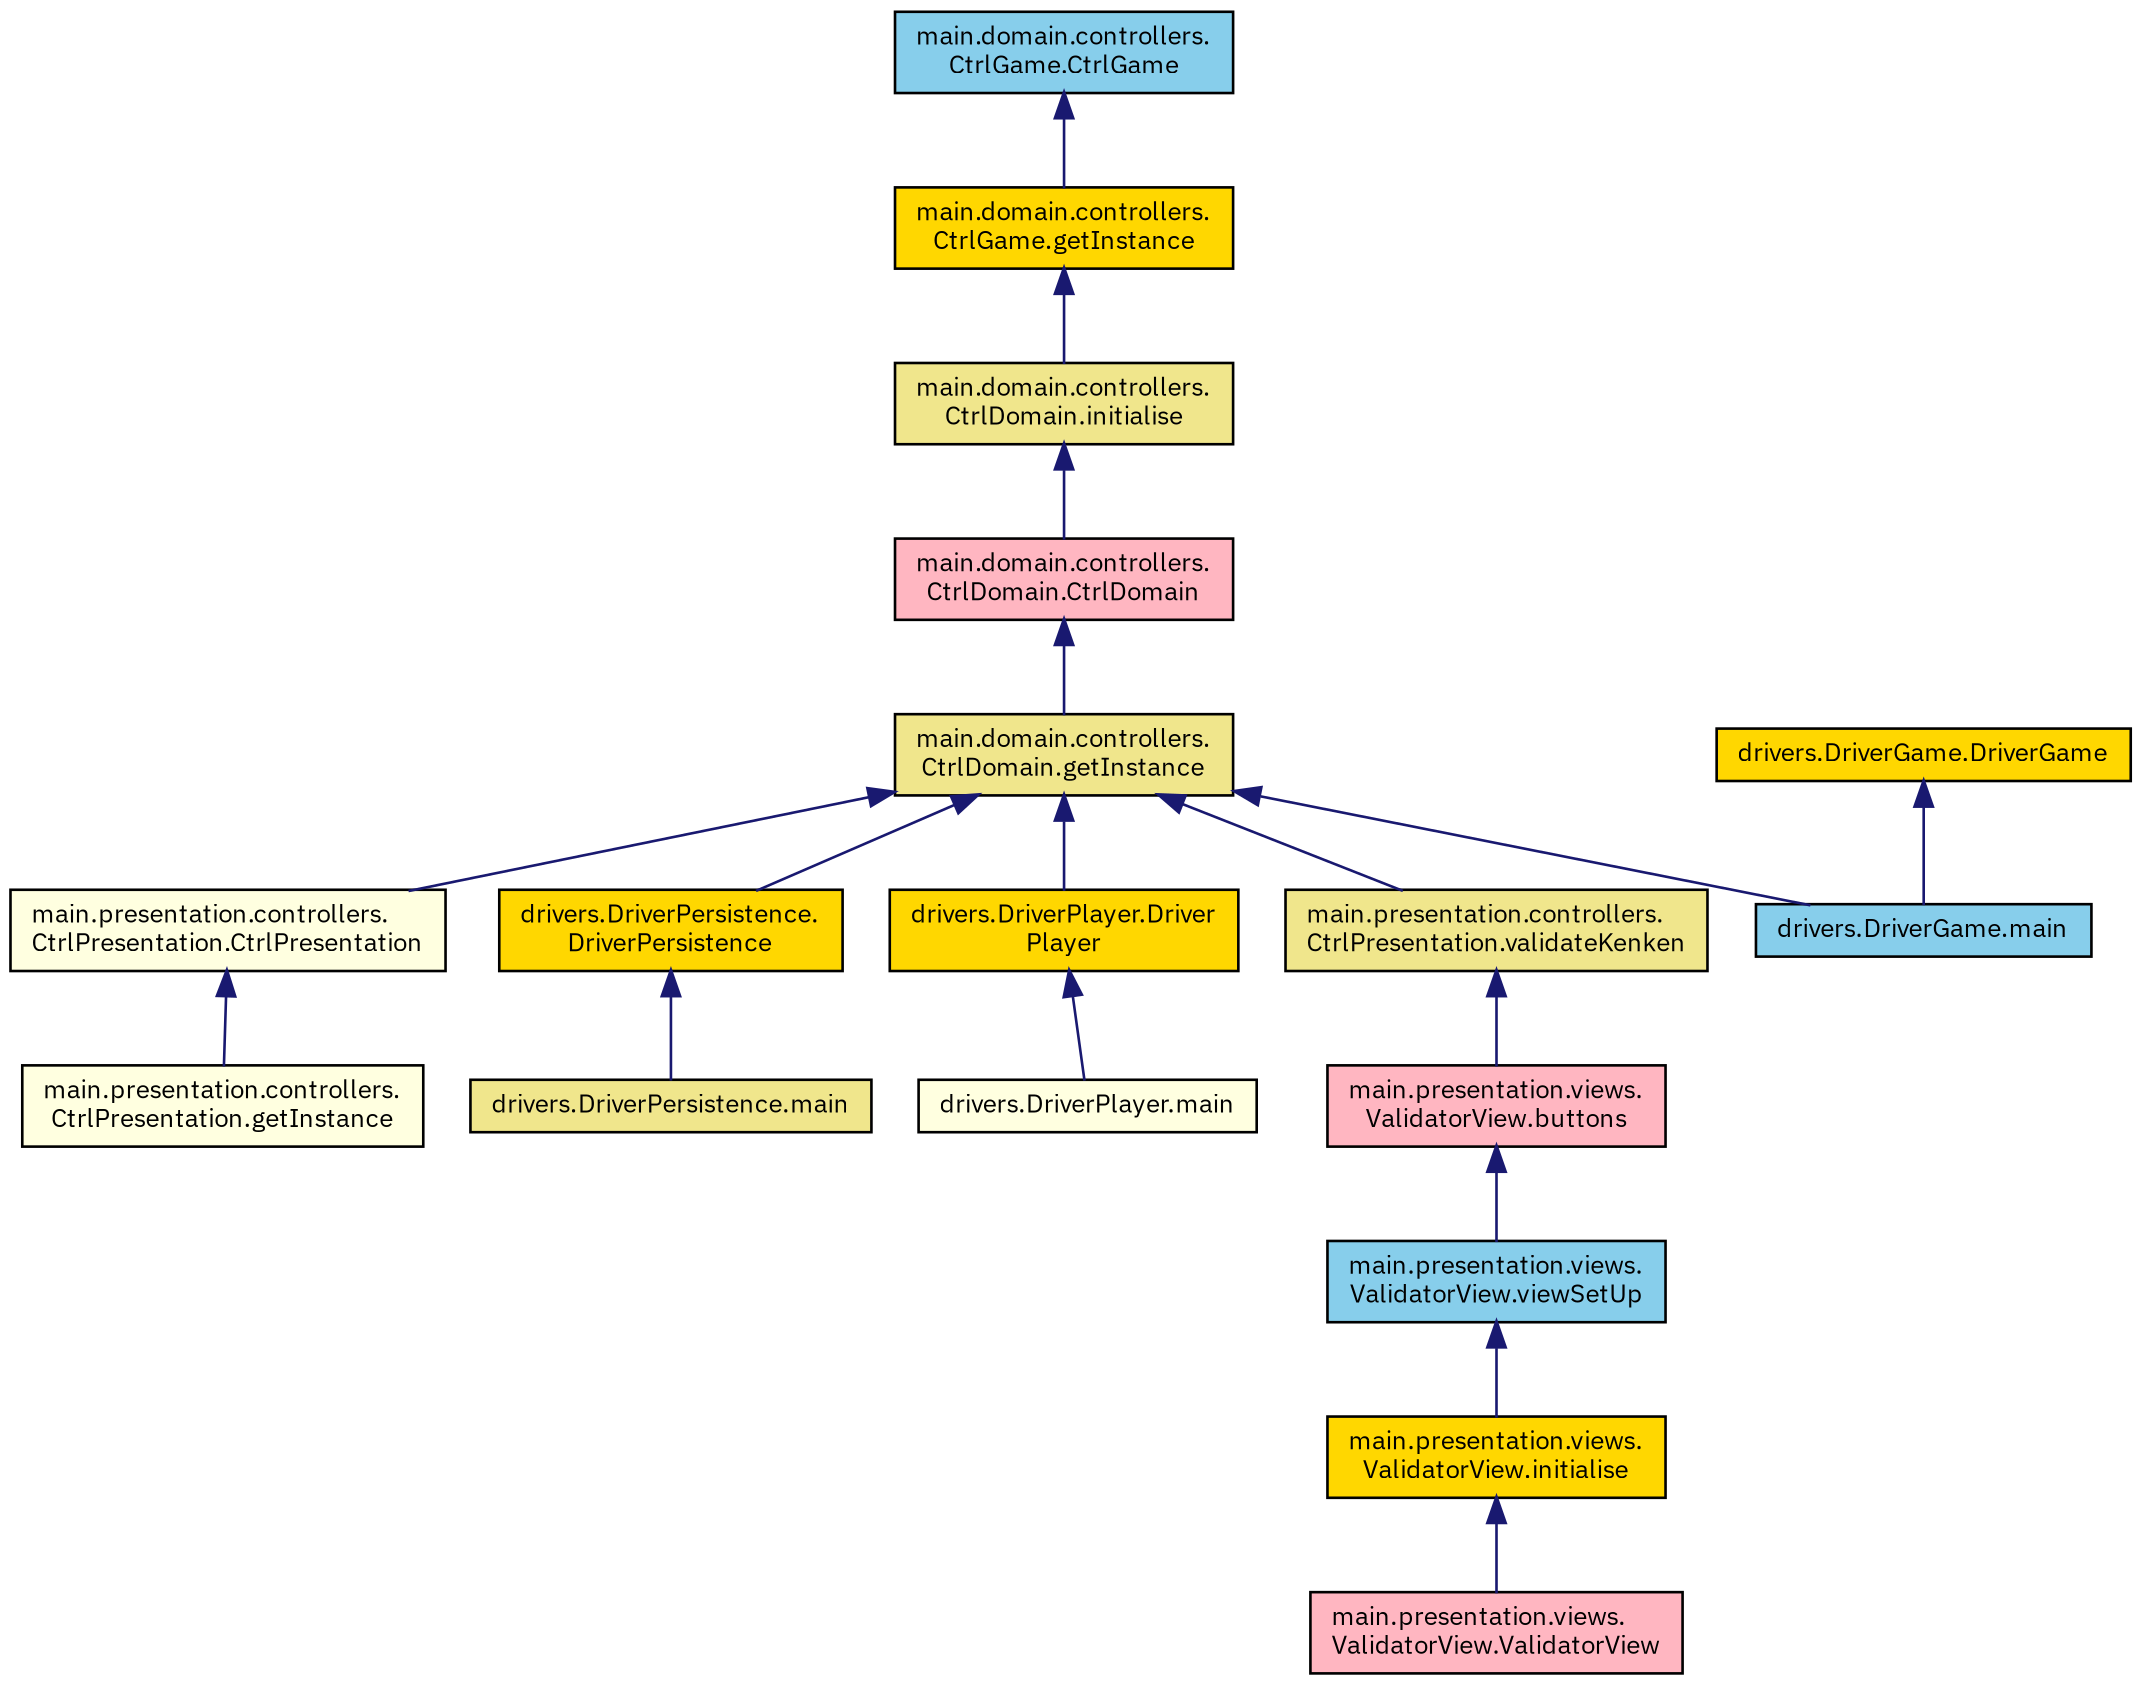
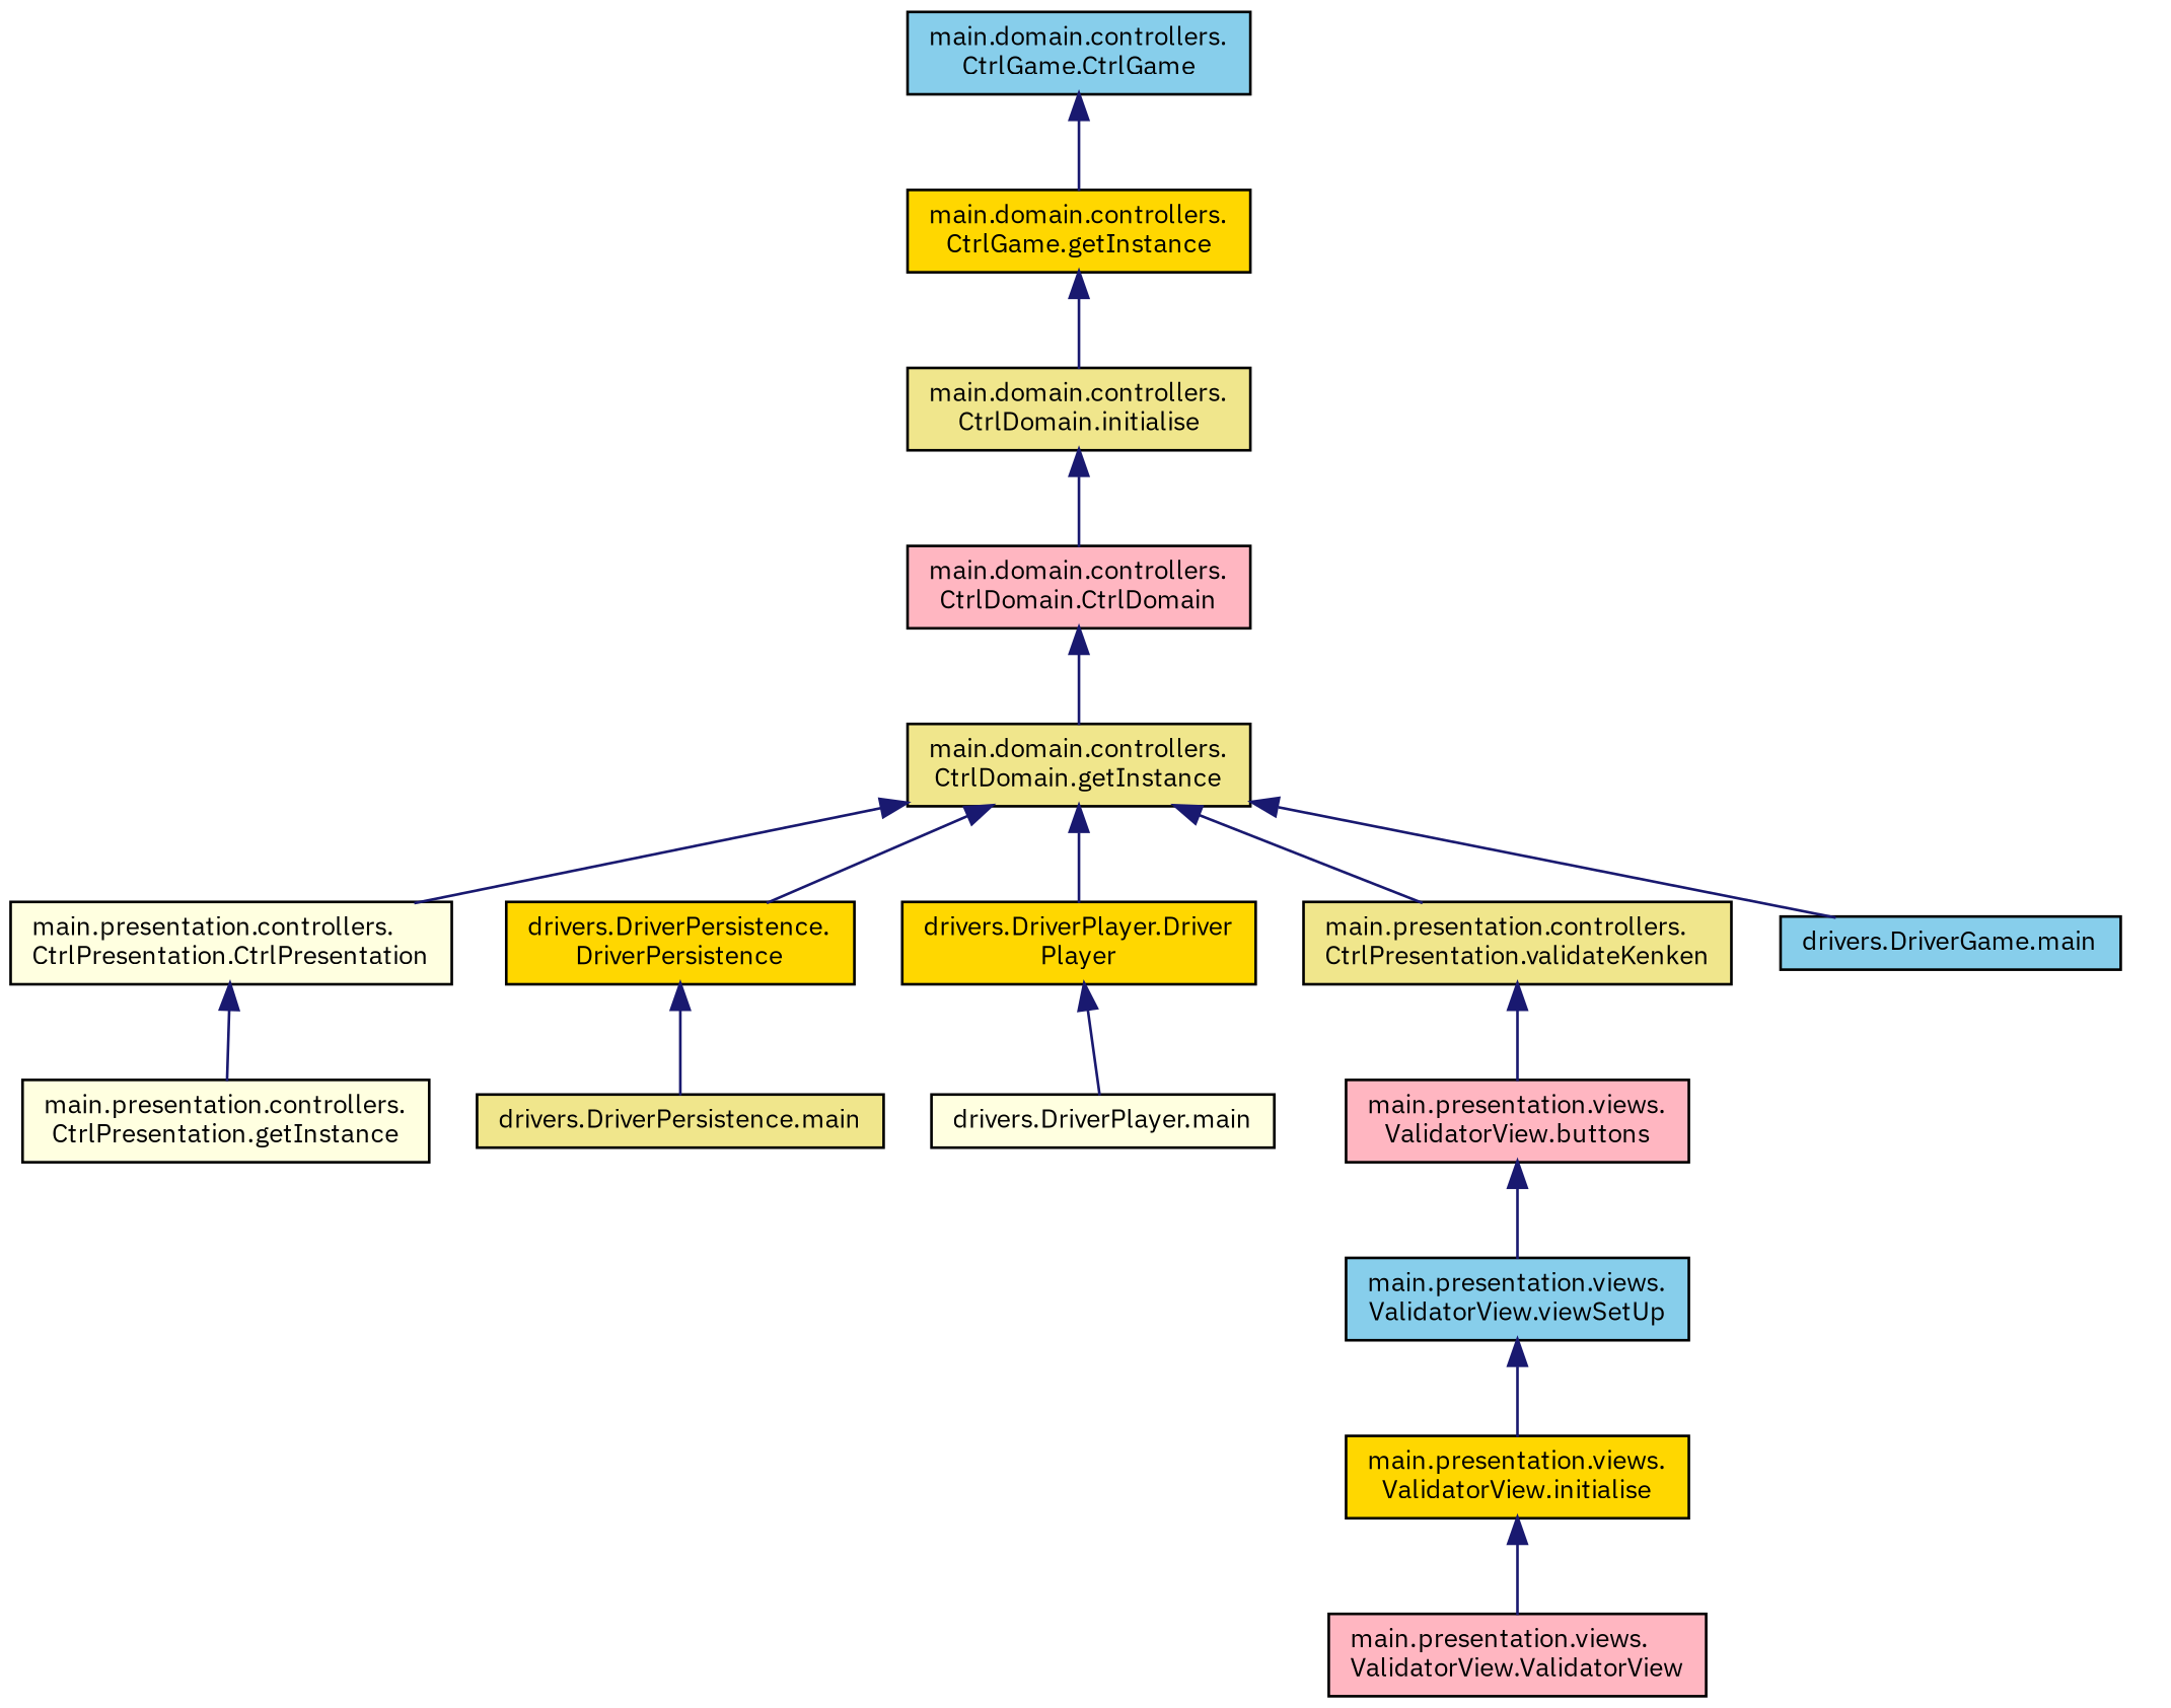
  digraph {
    fontname="IBM Plex Sans"
    rankdir=TB
    node [color=black fillcolor=gold fontname="IBM Plex Sans" fontsize=10 shape=record style=filled]
    edge [color=midnightblue dir=back fontname="IBM Plex Sans" fontsize=10 labelfontname=Helvetica labelfontsize=10 style=solid]
    n1 [fillcolor=skyblue fontcolor=black height=0.2 label="main.domain.controllers.\lCtrlGame.CtrlGame" width=0.4]
    n2 [height=0.2 label="main.domain.controllers.\lCtrlGame.getInstance" width=0.4]
    n3 [fillcolor=khaki height=0.2 label="main.domain.controllers.\lCtrlDomain.initialise" width=0.4]
    n4 [fillcolor=lightpink height=0.2 label="main.domain.controllers.\lCtrlDomain.CtrlDomain" width=0.4]
    n5 [fillcolor=khaki height=0.2 label="main.domain.controllers.\lCtrlDomain.getInstance" width=0.4]
    n6 [fillcolor=lightyellow height=0.2 label="main.presentation.controllers.\lCtrlPresentation.CtrlPresentation" width=0.4]
    n7 [height=0.2 label="drivers.DriverPersistence.\lDriverPersistence" width=0.4]
    n8 [height=0.2 label="drivers.DriverPlayer.Driver\lPlayer" width=0.4]
    n9 [fillcolor=khaki height=0.2 label="main.presentation.controllers.\lCtrlPresentation.validateKenken" width=0.4]
    n10 [fillcolor=skyblue height=0.2 label="drivers.DriverGame.main" width=0.4]
    n11 [fillcolor=lightyellow height=0.2 label="main.presentation.controllers.\lCtrlPresentation.getInstance" width=0.4]
-   n12 [height=0.2 label="drivers.DriverGame.DriverGame" width=0.4]
    n13 [fillcolor=khaki height=0.2 label="drivers.DriverPersistence.main" width=0.4]
    n14 [fillcolor=lightyellow height=0.2 label="drivers.DriverPlayer.main" width=0.4]
    n15 [fillcolor=lightpink height=0.2 label="main.presentation.views.\lValidatorView.buttons" width=0.4]
    n16 [fillcolor=skyblue height=0.2 label="main.presentation.views.\lValidatorView.viewSetUp" width=0.4]
    n17 [height=0.2 label="main.presentation.views.\lValidatorView.initialise" width=0.4]
    n18 [fillcolor=lightpink height=0.2 label="main.presentation.views.\lValidatorView.ValidatorView" width=0.4]
    n1 -> n2
    n2 -> n3
    n3 -> n4
    n4 -> n5
    n5 -> n6
    n5 -> n7
    n5 -> n8
    n5 -> n9
    n5 -> n10
    n6 -> n11
    n7 -> n13
    n8 -> n14
    n9 -> n15
-   n12 -> n10
    n15 -> n16
    n16 -> n17
    n17 -> n18
  }
